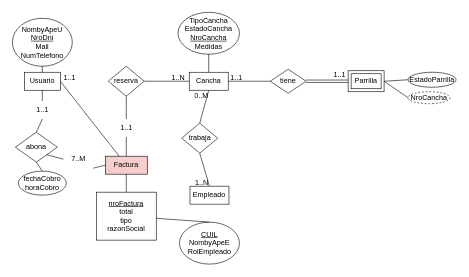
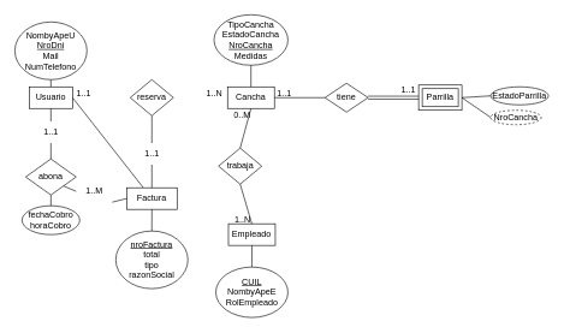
  <mxCell id="0" />
  <mxCell id="1" parent="0" />
  <mxCell id="2" value="Usuario" style="whiteSpace=wrap;html=1;align=center;" parent="1" vertex="1"><mxGeometry x="40" y="120" width="60" height="30" as="geometry" /></mxCell>
  <mxCell id="3" value="Cancha" style="whiteSpace=wrap;html=1;align=center;" parent="1" vertex="1"><mxGeometry x="315" y="120" width="65" height="30" as="geometry" /></mxCell>
  <mxCell id="4" value="Empleado" style="whiteSpace=wrap;html=1;align=center;" parent="1" vertex="1"><mxGeometry x="316.25" y="310" width="65" height="30" as="geometry" /></mxCell>
  <mxCell id="5" value="reserva" style="shape=rhombus;perimeter=rhombusPerimeter;whiteSpace=wrap;html=1;align=center;" parent="1" vertex="1"><mxGeometry x="180" y="110" width="60" height="50" as="geometry" /></mxCell>
  <mxCell id="6" value="tiene" style="shape=rhombus;perimeter=rhombusPerimeter;whiteSpace=wrap;html=1;align=center;" parent="1" vertex="1"><mxGeometry x="450" y="115" width="60" height="40" as="geometry" /></mxCell>
  <mxCell id="7" value="trabaja" style="shape=rhombus;perimeter=rhombusPerimeter;whiteSpace=wrap;html=1;align=center;" parent="1" vertex="1"><mxGeometry x="302.5" y="205" width="60" height="50" as="geometry" /></mxCell>
  <mxCell id="8" value="TipoCancha&lt;br&gt;EstadoCancha&lt;br&gt;&lt;u&gt;NroCancha&lt;/u&gt;&lt;br&gt;Medidas" style="ellipse;whiteSpace=wrap;html=1;align=center;" parent="1" vertex="1"><mxGeometry x="296.25" width="102.5" height="70" as="geometry" y="20" /></mxCell>
  <mxCell id="9" value="" style="endArrow=none;html=1;rounded=0;exitX=0.5;exitY=1;exitDx=0;exitDy=0;entryX=0.5;entryY=0;entryDx=0;entryDy=0;" parent="1" source="8" target="3" edge="1"><mxGeometry relative="1" as="geometry"><mxPoint x="270" y="140" as="sourcePoint" /><mxPoint x="430" y="140" as="targetPoint" /></mxGeometry></mxCell>
  <mxCell id="10" value="EstadoParrilla" style="ellipse;whiteSpace=wrap;html=1;align=center;" parent="1" vertex="1"><mxGeometry x="680" y="120" width="80" height="25" as="geometry" /></mxCell>
  <mxCell id="11" value="" style="endArrow=none;html=1;rounded=0;exitX=0;exitY=0.5;exitDx=0;exitDy=0;entryX=1;entryY=0.5;entryDx=0;entryDy=0;" parent="1" source="10" target="28" edge="1"><mxGeometry relative="1" as="geometry"><mxPoint x="400" y="90" as="sourcePoint" /><mxPoint x="640" y="135" as="targetPoint" /></mxGeometry></mxCell>
  <mxCell id="12" value="NombyApeU&lt;br&gt;&lt;u&gt;NroDni&lt;br&gt;&lt;/u&gt;Mail&lt;br&gt;NumTelefono" style="ellipse;whiteSpace=wrap;html=1;align=center;" parent="1" vertex="1"><mxGeometry y="30" width="100" height="80" as="geometry" x="20" /></mxCell>
  <mxCell id="13" value="" style="endArrow=none;html=1;rounded=0;exitX=0.5;exitY=0;exitDx=0;exitDy=0;" parent="1" source="2" target="12" edge="1"><mxGeometry relative="1" as="geometry"><mxPoint x="240" y="250" as="sourcePoint" /><mxPoint x="400" y="250" as="targetPoint" /></mxGeometry></mxCell>
  <mxCell id="14" value="&lt;u&gt;CUIL&lt;/u&gt;&lt;br&gt;NombyApeE&lt;br&gt;RolEmpleado" style="ellipse;whiteSpace=wrap;html=1;align=center;" parent="1" vertex="1"><mxGeometry x="298.75" y="370" width="100" height="70" as="geometry" /></mxCell>
- <mxCell id="15" value="" style="endArrow=none;html=1;rounded=0;exitX=0.5;exitY=0;exitDx=0;exitDy=0;" parent="1" source="14" target="43" edge="1"><mxGeometry relative="1" as="geometry"><mxPoint x="221.25" y="260" as="sourcePoint" /><mxPoint x="381.25" y="260" as="targetPoint" /></mxGeometry></mxCell>
+ <mxCell id="15" value="" style="endArrow=none;html=1;rounded=0;exitX=0.5;exitY=0;exitDx=0;exitDy=0;entryX=0.5;entryY=1;entryDx=0;entryDy=0;" parent="1" source="14" target="4" edge="1"><mxGeometry relative="1" as="geometry"><mxPoint x="221.25" y="260" as="sourcePoint" /><mxPoint x="381.25" y="260" as="targetPoint" /></mxGeometry></mxCell>
  <mxCell id="16" value="" style="endArrow=none;html=1;rounded=0;exitX=0.5;exitY=0;exitDx=0;exitDy=0;entryX=0.5;entryY=1;entryDx=0;entryDy=0;" parent="1" source="4" target="7" edge="1"><mxGeometry relative="1" as="geometry"><mxPoint x="218.75" y="278" as="sourcePoint" /><mxPoint x="378.75" y="278" as="targetPoint" /></mxGeometry></mxCell>
  <mxCell id="17" value="" style="endArrow=none;html=1;rounded=0;exitX=0.5;exitY=1;exitDx=0;exitDy=0;entryX=0.5;entryY=0;entryDx=0;entryDy=0;" parent="1" source="3" target="7" edge="1"><mxGeometry relative="1" as="geometry"><mxPoint x="220" y="260" as="sourcePoint" /><mxPoint x="380" y="260" as="targetPoint" /></mxGeometry></mxCell>
  <mxCell id="18" value="" style="endArrow=none;html=1;rounded=0;exitX=1;exitY=0.5;exitDx=0;exitDy=0;" parent="1" source="2" target="27" edge="1"><mxGeometry relative="1" as="geometry"><mxPoint x="220" y="260" as="sourcePoint" /><mxPoint x="380" y="260" as="targetPoint" /></mxGeometry></mxCell>
- <mxCell id="19" value="" style="endArrow=none;html=1;rounded=0;exitX=1;exitY=0.5;exitDx=0;exitDy=0;entryX=0;entryY=0.5;entryDx=0;entryDy=0;" parent="1" source="5" target="3" edge="1"><mxGeometry relative="1" as="geometry"><mxPoint x="220" y="260" as="sourcePoint" /><mxPoint x="380" y="260" as="targetPoint" /></mxGeometry></mxCell>
  <mxCell id="20" value="" style="endArrow=none;html=1;rounded=0;exitX=0;exitY=0.5;exitDx=0;exitDy=0;entryX=1;entryY=0.5;entryDx=0;entryDy=0;" parent="1" source="6" target="3" edge="1"><mxGeometry relative="1" as="geometry"><mxPoint x="220" y="260" as="sourcePoint" /><mxPoint x="380" y="260" as="targetPoint" /></mxGeometry></mxCell>
  <mxCell id="21" value="1..1" style="text;strokeColor=none;fillColor=none;spacingLeft=4;spacingRight=4;overflow=hidden;rotatable=0;points=[[0,0.5],[1,0.5]];portConstraint=eastwest;fontSize=12;whiteSpace=wrap;html=1;" parent="1" vertex="1"><mxGeometry x="100" y="115" width="40" height="30" as="geometry" /></mxCell>
  <mxCell id="22" value="1..N" style="text;strokeColor=none;fillColor=none;spacingLeft=4;spacingRight=4;overflow=hidden;rotatable=0;points=[[0,0.5],[1,0.5]];portConstraint=eastwest;fontSize=12;whiteSpace=wrap;html=1;" parent="1" vertex="1"><mxGeometry x="280" y="115" width="40" height="30" as="geometry" /></mxCell>
  <mxCell id="23" value="1..N" style="text;strokeColor=none;fillColor=none;spacingLeft=4;spacingRight=4;overflow=hidden;rotatable=0;points=[[0,0.5],[1,0.5]];portConstraint=eastwest;fontSize=12;whiteSpace=wrap;html=1;" parent="1" vertex="1"><mxGeometry x="318.75" y="290" width="40" height="30" as="geometry" /></mxCell>
  <mxCell id="24" value="0..M" style="text;strokeColor=none;fillColor=none;spacingLeft=4;spacingRight=4;overflow=hidden;rotatable=0;points=[[0,0.5],[1,0.5]];portConstraint=eastwest;fontSize=12;whiteSpace=wrap;html=1;" parent="1" vertex="1"><mxGeometry x="317.5" y="145" width="40" height="30" as="geometry" /></mxCell>
  <mxCell id="25" value="1..1" style="text;strokeColor=none;fillColor=none;spacingLeft=4;spacingRight=4;overflow=hidden;rotatable=0;points=[[0,0.5],[1,0.5]];portConstraint=eastwest;fontSize=12;whiteSpace=wrap;html=1;" parent="1" vertex="1"><mxGeometry x="550" y="110" width="40" height="30" as="geometry" /></mxCell>
  <mxCell id="26" value="1..1" style="text;strokeColor=none;fillColor=none;spacingLeft=4;spacingRight=4;overflow=hidden;rotatable=0;points=[[0,0.5],[1,0.5]];portConstraint=eastwest;fontSize=12;whiteSpace=wrap;html=1;" parent="1" vertex="1"><mxGeometry x="377.5" y="115" width="40" height="30" as="geometry" /></mxCell>
- <mxCell id="27" value="Factura" style="whiteSpace=wrap;html=1;align=center;fillColor=#f8cecc;" parent="1" vertex="1"><mxGeometry x="175" y="260" width="70" height="30" as="geometry" /></mxCell>
+ <mxCell id="27" value="Factura" style="whiteSpace=wrap;html=1;align=center;" parent="1" vertex="1"><mxGeometry x="175" y="260" width="70" height="30" as="geometry" /></mxCell>
  <mxCell id="28" value="Parrilla" style="shape=ext;margin=3;double=1;whiteSpace=wrap;html=1;align=center;" parent="1" vertex="1"><mxGeometry x="580" y="117.5" width="60" height="35" as="geometry" /></mxCell>
  <mxCell id="29" value="" style="endArrow=none;html=1;rounded=0;exitX=0.5;exitY=1;exitDx=0;exitDy=0;entryX=0.5;entryY=0;entryDx=0;entryDy=0;" parent="1" source="38" target="27" edge="1"><mxGeometry relative="1" as="geometry"><mxPoint x="360" y="200" as="sourcePoint" /><mxPoint x="520" y="200" as="targetPoint" /></mxGeometry></mxCell>
  <mxCell id="30" value="" style="shape=link;html=1;rounded=0;exitX=1;exitY=0.5;exitDx=0;exitDy=0;entryX=0;entryY=0.5;entryDx=0;entryDy=0;" parent="1" source="6" target="28" edge="1"><mxGeometry relative="1" as="geometry"><mxPoint x="510" y="210" as="sourcePoint" /><mxPoint x="670" y="210" as="targetPoint" /></mxGeometry></mxCell>
  <mxCell id="31" value="" style="resizable=0;html=1;whiteSpace=wrap;align=right;verticalAlign=bottom;" parent="30" connectable="0" vertex="1"><mxGeometry x="1" relative="1" as="geometry" /></mxCell>
- <mxCell id="32" value="abona" style="shape=rhombus;perimeter=rhombusPerimeter;whiteSpace=wrap;html=1;align=center;" parent="1" vertex="1"><mxGeometry x="25" y="220" width="70" height="50" as="geometry" /></mxCell>
+ <mxCell id="32" value="abona" style="shape=rhombus;perimeter=rhombusPerimeter;whiteSpace=wrap;html=1;align=center;" parent="1" vertex="1"><mxGeometry x="35" y="220" width="70" height="50" as="geometry" /></mxCell>
  <mxCell id="33" value="NroCancha" style="ellipse;whiteSpace=wrap;html=1;align=center;dashed=1;" parent="1" vertex="1"><mxGeometry x="680" y="152.5" width="70" height="20" as="geometry" /></mxCell>
  <mxCell id="34" value="" style="endArrow=none;html=1;rounded=0;exitX=0.5;exitY=1;exitDx=0;exitDy=0;entryX=0.5;entryY=0;entryDx=0;entryDy=0;" parent="1" source="42" target="32" edge="1"><mxGeometry relative="1" as="geometry"><mxPoint x="360" y="200" as="sourcePoint" /><mxPoint x="520" y="200" as="targetPoint" /></mxGeometry></mxCell>
  <mxCell id="35" value="" style="endArrow=none;html=1;rounded=0;exitX=1;exitY=0.5;exitDx=0;exitDy=0;entryX=0;entryY=0.5;entryDx=0;entryDy=0;" parent="1" source="28" target="33" edge="1"><mxGeometry relative="1" as="geometry"><mxPoint x="510" y="210" as="sourcePoint" /><mxPoint x="670" y="210" as="targetPoint" /></mxGeometry></mxCell>
  <mxCell id="36" value="" style="endArrow=none;html=1;rounded=0;exitX=1;exitY=1;exitDx=0;exitDy=0;entryX=0;entryY=0.5;entryDx=0;entryDy=0;" parent="1" source="40" target="27" edge="1"><mxGeometry relative="1" as="geometry"><mxPoint x="360" y="200" as="sourcePoint" /><mxPoint x="520" y="200" as="targetPoint" /></mxGeometry></mxCell>
  <mxCell id="37" value="" style="endArrow=none;html=1;rounded=0;exitX=0.5;exitY=1;exitDx=0;exitDy=0;entryX=0.5;entryY=0;entryDx=0;entryDy=0;" parent="1" source="5" target="38" edge="1"><mxGeometry relative="1" as="geometry"><mxPoint x="210" y="160" as="sourcePoint" /><mxPoint x="210" y="260" as="targetPoint" /></mxGeometry></mxCell>
  <mxCell id="38" value="1..1" style="text;html=1;align=center;verticalAlign=middle;resizable=0;points=[];autosize=1;strokeColor=none;fillColor=none;" parent="1" vertex="1"><mxGeometry x="190" y="198" width="40" height="30" as="geometry" /></mxCell>
  <mxCell id="39" value="" style="endArrow=none;html=1;rounded=0;exitX=1;exitY=1;exitDx=0;exitDy=0;entryX=0;entryY=0.5;entryDx=0;entryDy=0;" parent="1" source="32" target="40" edge="1"><mxGeometry relative="1" as="geometry"><mxPoint x="88" y="258" as="sourcePoint" /><mxPoint x="175" y="275" as="targetPoint" /></mxGeometry></mxCell>
- <mxCell id="40" value="7..M" style="text;html=1;align=center;verticalAlign=middle;resizable=0;points=[];autosize=1;strokeColor=none;fillColor=none;" parent="1" vertex="1"><mxGeometry x="105" y="250" width="50" height="30" as="geometry" /></mxCell>
+ <mxCell id="40" value="1..M" style="text;html=1;align=center;verticalAlign=middle;resizable=0;points=[];autosize=1;strokeColor=none;fillColor=none;" parent="1" vertex="1"><mxGeometry x="105" y="250" width="50" height="30" as="geometry" /></mxCell>
  <mxCell id="41" value="" style="endArrow=none;html=1;rounded=0;exitX=0.5;exitY=1;exitDx=0;exitDy=0;entryX=0.5;entryY=0;entryDx=0;entryDy=0;" parent="1" source="2" target="42" edge="1"><mxGeometry relative="1" as="geometry"><mxPoint x="70" y="150" as="sourcePoint" /><mxPoint x="70" y="220" as="targetPoint" /></mxGeometry></mxCell>
  <mxCell id="42" value="1..1" style="text;html=1;align=center;verticalAlign=middle;resizable=0;points=[];autosize=1;strokeColor=none;fillColor=none;" parent="1" vertex="1"><mxGeometry x="50" y="168" width="40" height="30" as="geometry" /></mxCell>
- <mxCell id="43" value="&lt;u&gt;nroFactura&lt;/u&gt;&lt;br&gt;total&lt;br&gt;tipo&lt;br&gt;razonSocial" style="whiteSpace=wrap;html=1;align=center;rounded=0;" parent="1" vertex="1"><mxGeometry x="160" y="320" width="100" height="80" as="geometry" /></mxCell>
+ <mxCell id="43" value="&lt;u&gt;nroFactura&lt;/u&gt;&lt;br&gt;total&lt;br&gt;tipo&lt;br&gt;razonSocial" style="ellipse;whiteSpace=wrap;html=1;align=center;" parent="1" vertex="1"><mxGeometry x="160" y="320" width="100" height="80" as="geometry" /></mxCell>
  <mxCell id="44" value="" style="endArrow=none;html=1;rounded=0;exitX=0.5;exitY=0;exitDx=0;exitDy=0;entryX=0.5;entryY=1;entryDx=0;entryDy=0;" parent="1" source="43" target="27" edge="1"><mxGeometry relative="1" as="geometry"><mxPoint x="360" y="300" as="sourcePoint" /><mxPoint x="520" y="300" as="targetPoint" /></mxGeometry></mxCell>
  <mxCell id="45" value="fechaCobro&lt;br&gt;horaCobro" style="ellipse;whiteSpace=wrap;html=1;align=center;" parent="1" vertex="1"><mxGeometry x="30" y="285" width="80" height="40" as="geometry" /></mxCell>
  <mxCell id="46" value="" style="endArrow=none;html=1;rounded=0;exitX=0.5;exitY=0;exitDx=0;exitDy=0;entryX=0.5;entryY=1;entryDx=0;entryDy=0;" parent="1" source="45" target="32" edge="1"><mxGeometry relative="1" as="geometry"><mxPoint x="150" y="400" as="sourcePoint" /><mxPoint x="310" y="400" as="targetPoint" /></mxGeometry></mxCell>
